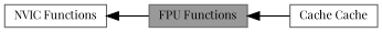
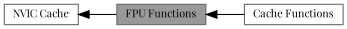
  digraph {
    fontname="Playfair Display"
    rankdir=LR
    node [color=grey40 fillcolor=white fontname="Playfair Display" fontsize=10 shape=box style=filled]
    edge [dir=back fontname="Playfair Display" fontsize=10 labelfontname=Helvetica labelfontsize=10 shape=plaintext style=solid]
-   n1 [height=0.2 label="Cache Cache" width=0.4]
+   n1 [height=0.2 label="Cache Functions" width=0.4]
    n2 [color=gray40 fillcolor=grey60 fontcolor=black height=0.2 label="FPU Functions" width=0.4]
-   n3 [height=0.2 label="NVIC Functions" width=0.4]
+   n3 [height=0.2 label="NVIC Cache" width=0.4]
    n2 -> n1
    n3 -> n2
  }
